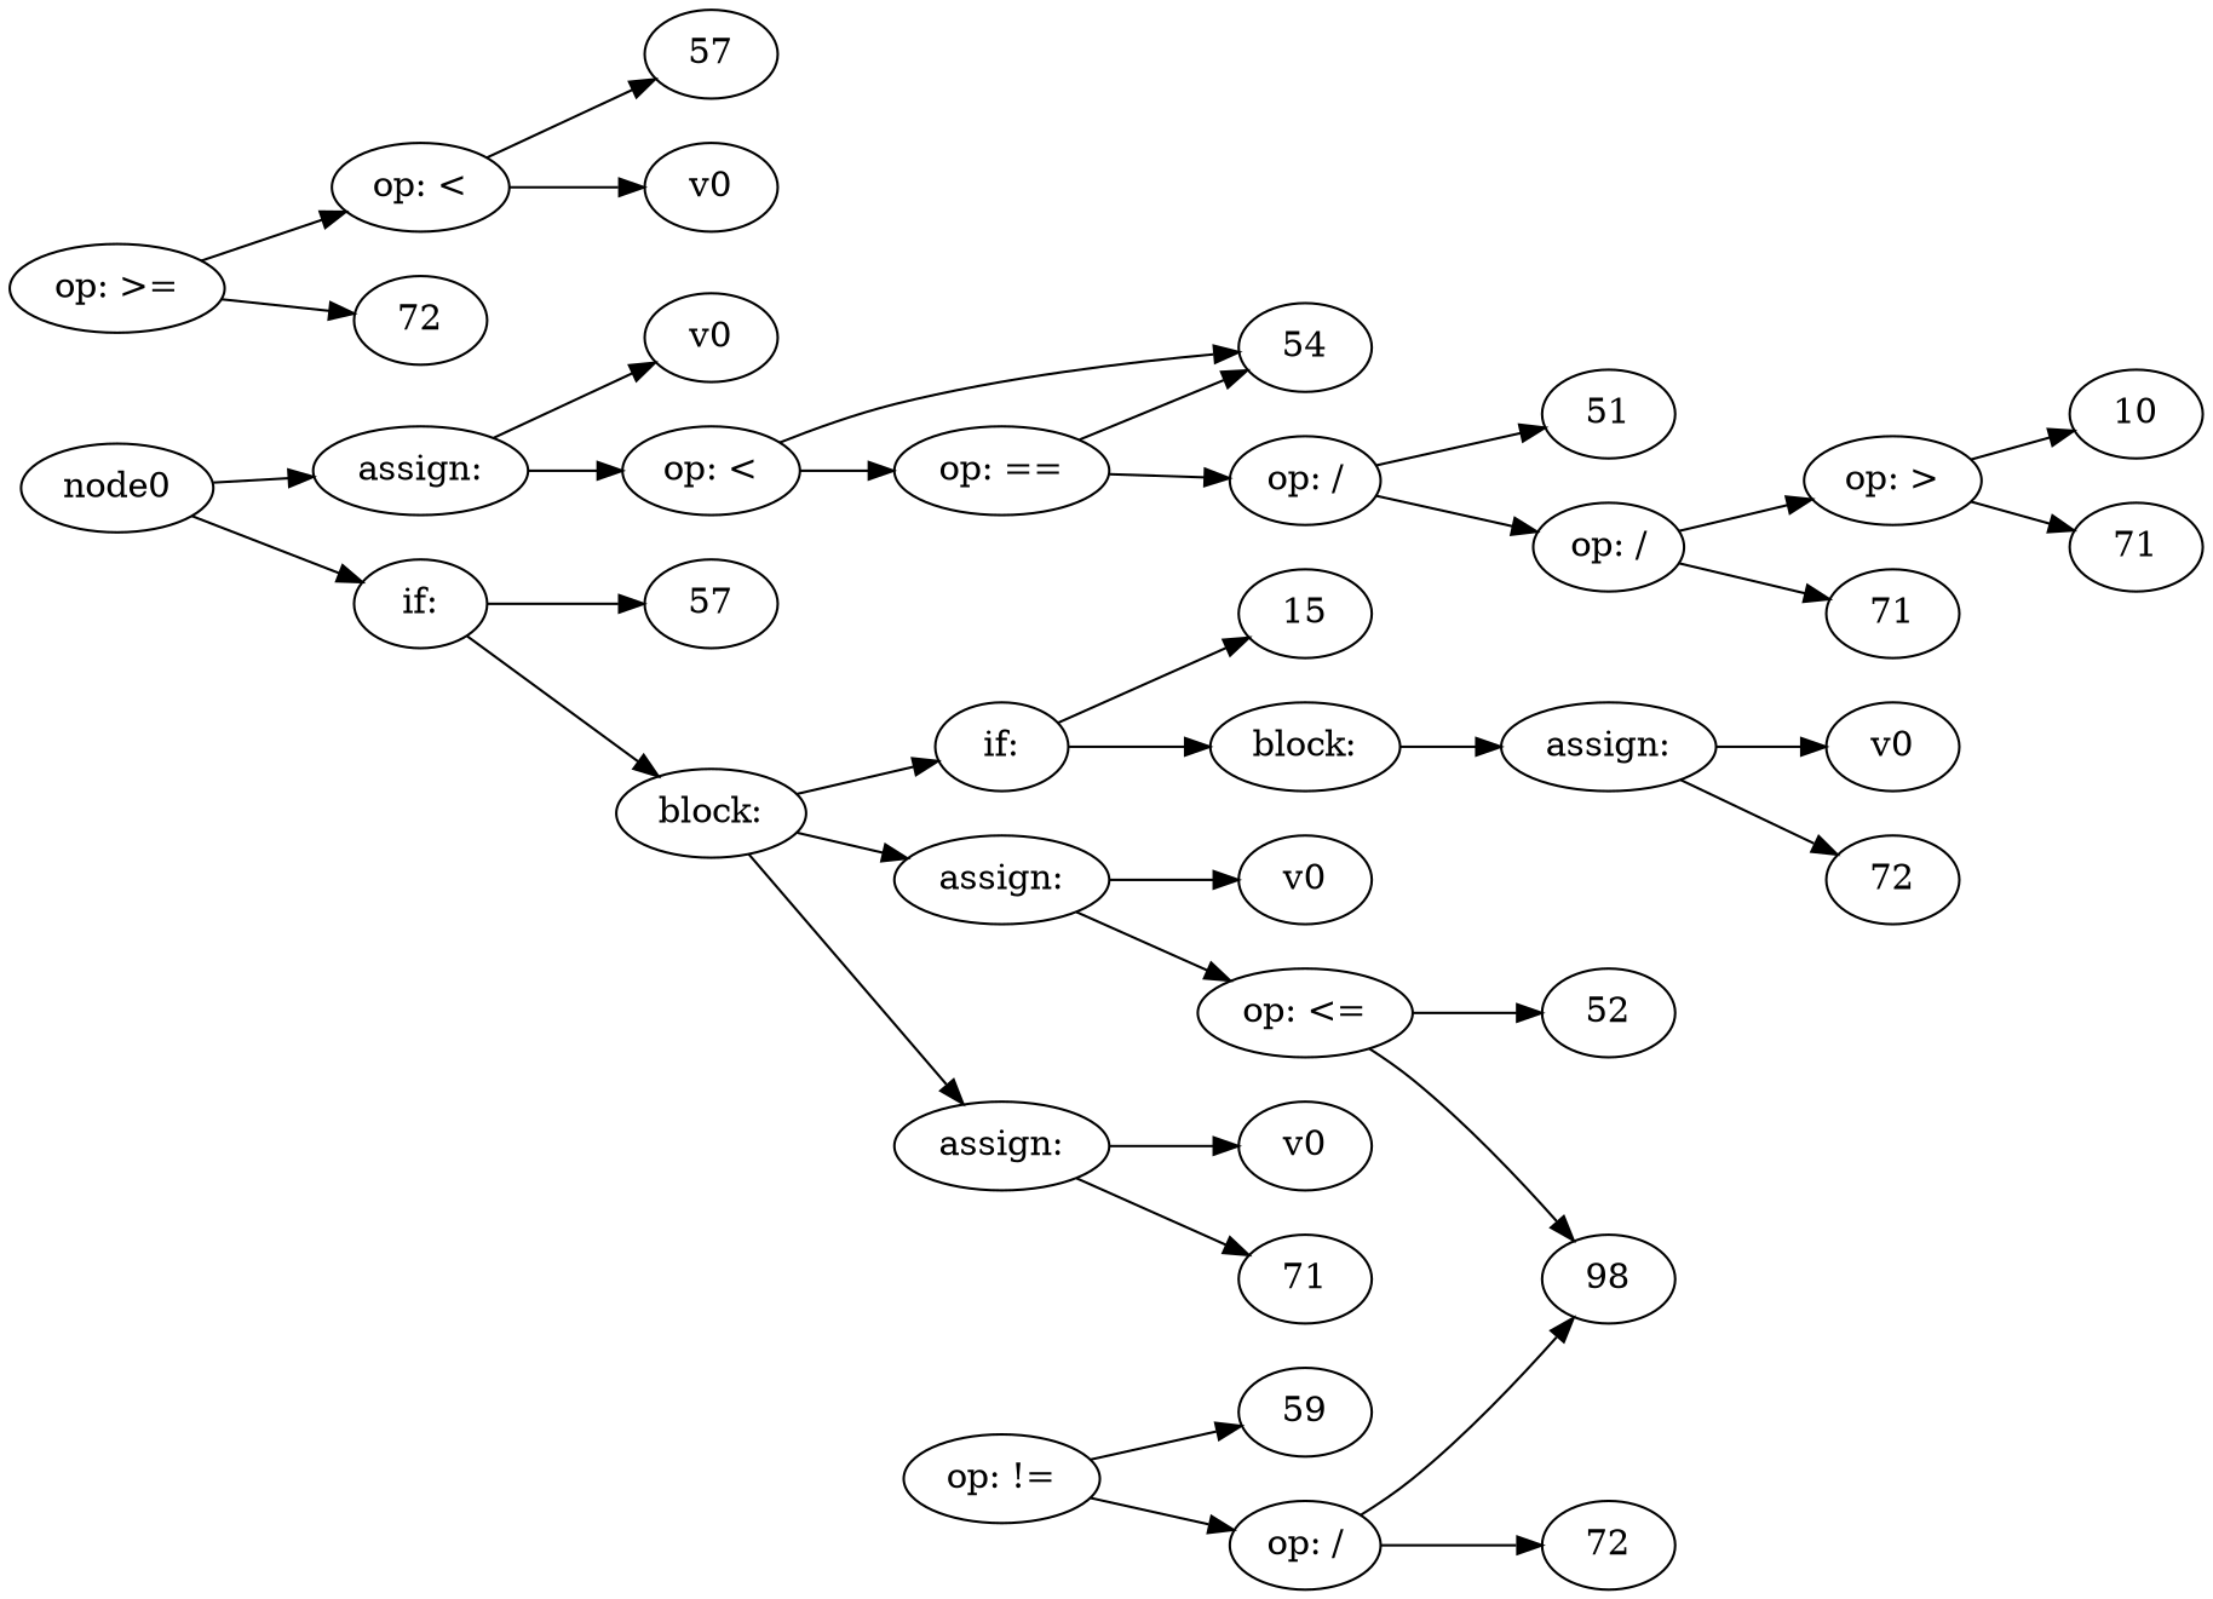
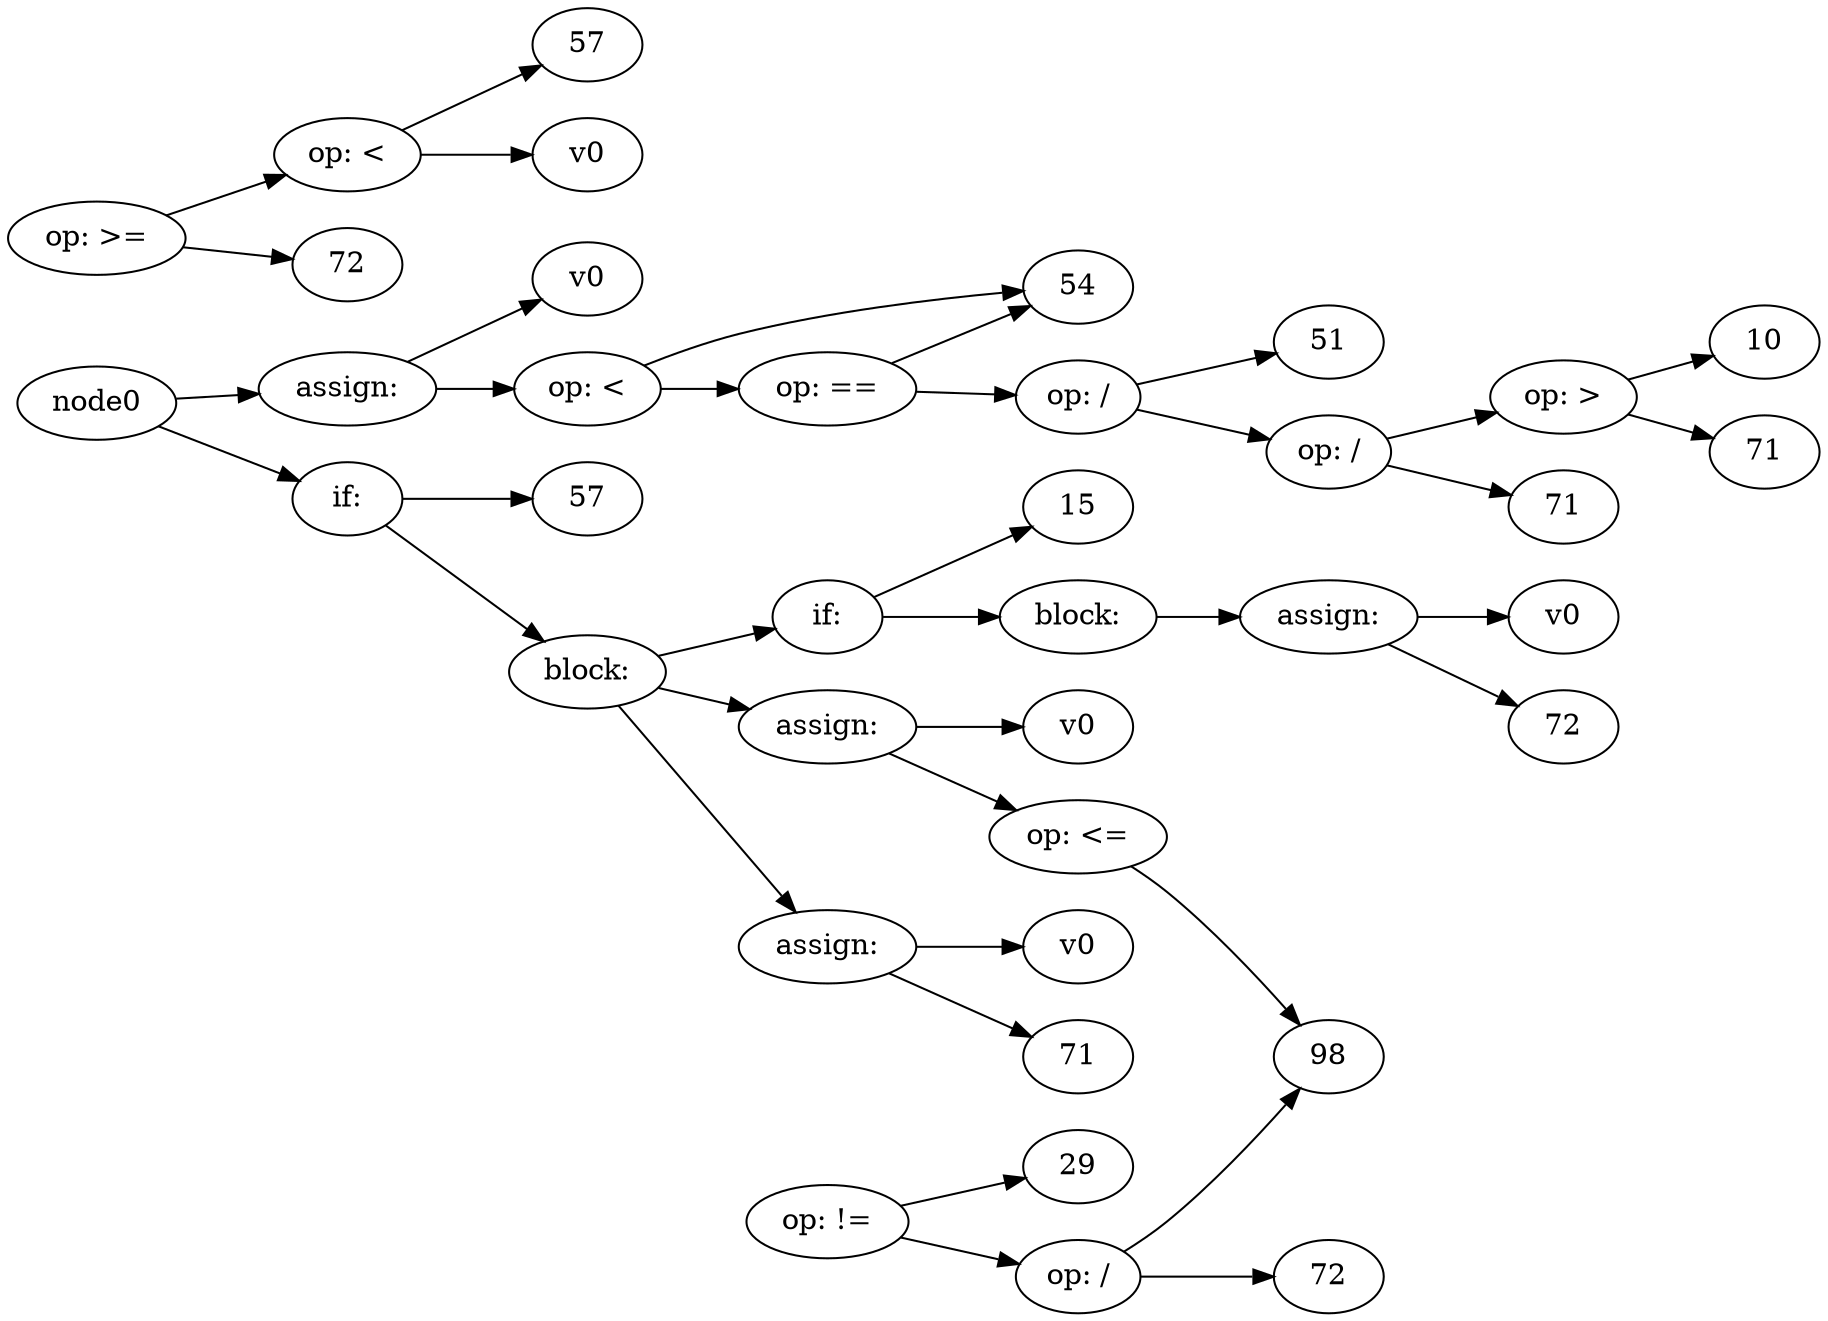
  digraph {
    rankdir=LR
    n1 [label="assign:"]
    n2 [label=v0]
    n3 [label="op: <"]
    n4 [label="op: =="]
    n5 [label=54]
    node0
    n7 [label="if:"]
    n8 [label=57]
    n9 [label="block:"]
    n10 [label=51]
    n11 [label="op: /"]
    n12 [label="op: /"]
    n13 [label="op: >"]
    n14 [label=71]
    n15 [label=10]
    n16 [label=71]
    n17 [label="op: !="]
-   n18 [label=59]
+   n18 [label=29]
    n19 [label="op: /"]
    n20 [label=98]
    n21 [label=72]
    n22 [label="if:"]
    n23 [label="assign:"]
    n24 [label="assign:"]
    n25 [label=15]
    n26 [label="block:"]
    n27 [label=v0]
    n28 [label="op: <="]
    n29 [label=v0]
    n30 [label=71]
    n31 [label="assign:"]
    n32 [label=v0]
    n33 [label=72]
-   n34 [label=52]
    n35 [label="op: >="]
    n36 [label="op: <"]
    n37 [label=72]
    n38 [label=57]
    n39 [label=v0]
    n1 -> n2
    n1 -> n3
    n3 -> n4
    n3 -> n5
    n4 -> n5
    n4 -> n11
    node0 -> n1
    node0 -> n7
    n7 -> n8
    n7 -> n9
    n9 -> n22
    n9 -> n23
    n9 -> n24
    n11 -> n10
    n11 -> n12
    n12 -> n13
    n12 -> n14
    n13 -> n15
    n13 -> n16
    n17 -> n18
    n17 -> n19
    n19 -> n20
    n19 -> n21
    n22 -> n25
    n22 -> n26
    n23 -> n27
    n23 -> n28
    n24 -> n29
    n24 -> n30
    n26 -> n31
    n28 -> n20
-   n28 -> n34
    n31 -> n32
    n31 -> n33
    n35 -> n36
    n35 -> n37
    n36 -> n38
    n36 -> n39
  }
